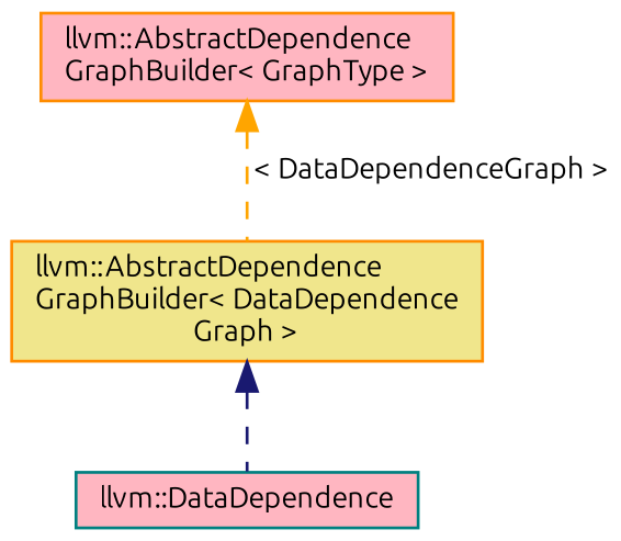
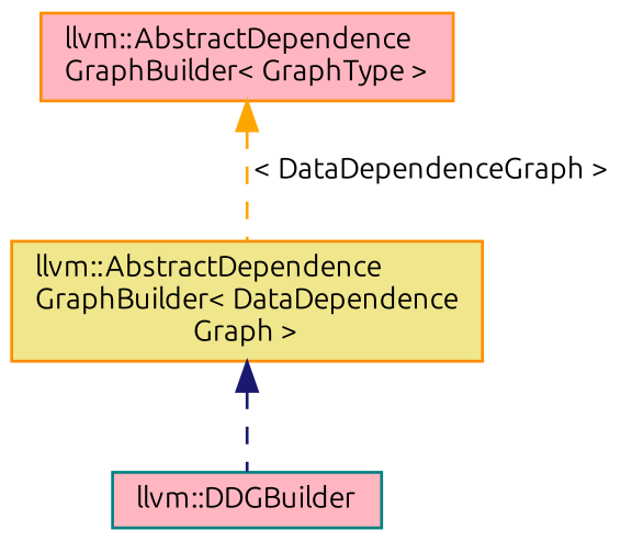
  digraph {
    fontname=Ubuntu
    node [color=darkorange fillcolor=lightpink fontname=Ubuntu fontsize=10 shape=record style=filled]
    edge [dir=back fontname=Ubuntu fontsize=10 labelfontname=Helvetica labelfontsize=10 style=dashed]
-   n1 [color=teal fontcolor=black height=0.2 label="llvm::DataDependence" width=0.4]
+   n1 [color=teal fontcolor=black height=0.2 label="llvm::DDGBuilder" width=0.4]
    n2 [height=0.2 label="llvm::AbstractDependence\lGraphBuilder\< DataDependence\lGraph \>" width=0.4 fillcolor=khaki]
    n3 [height=0.2 label="llvm::AbstractDependence\lGraphBuilder\< GraphType \>" width=0.4]
    n2 -> n1 [color=midnightblue]
    n3 -> n2 [color=orange label=" \< DataDependenceGraph \>"]
  }
